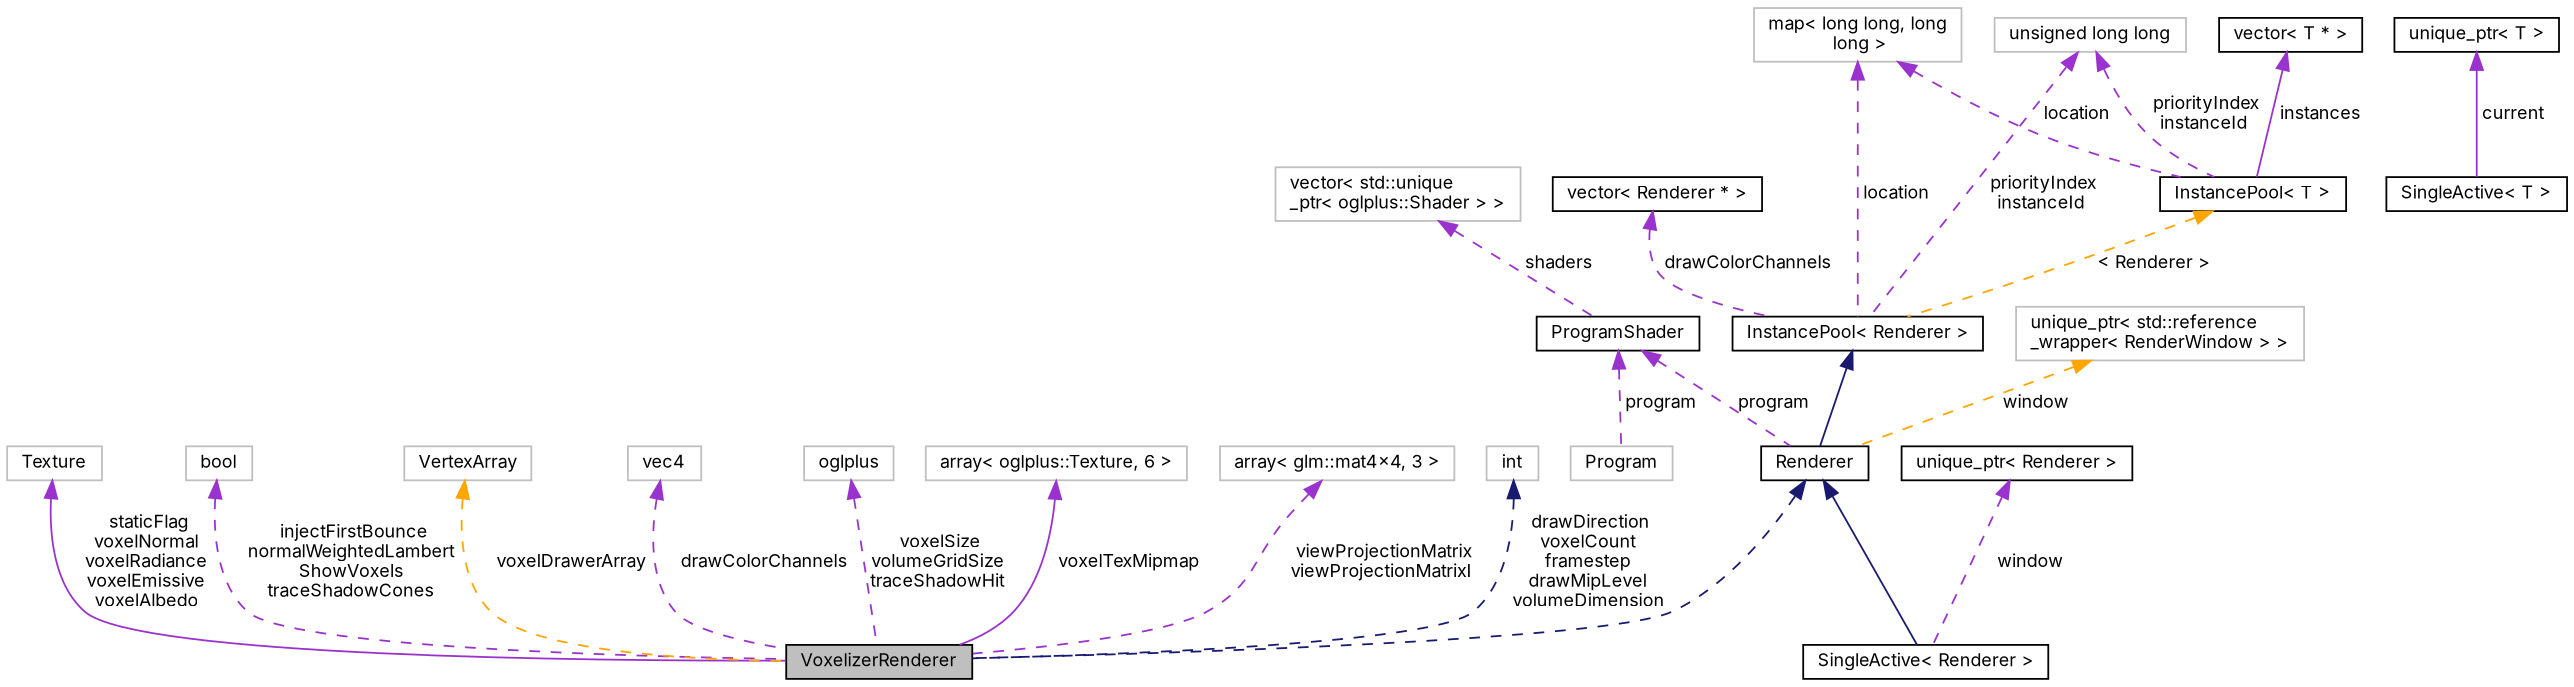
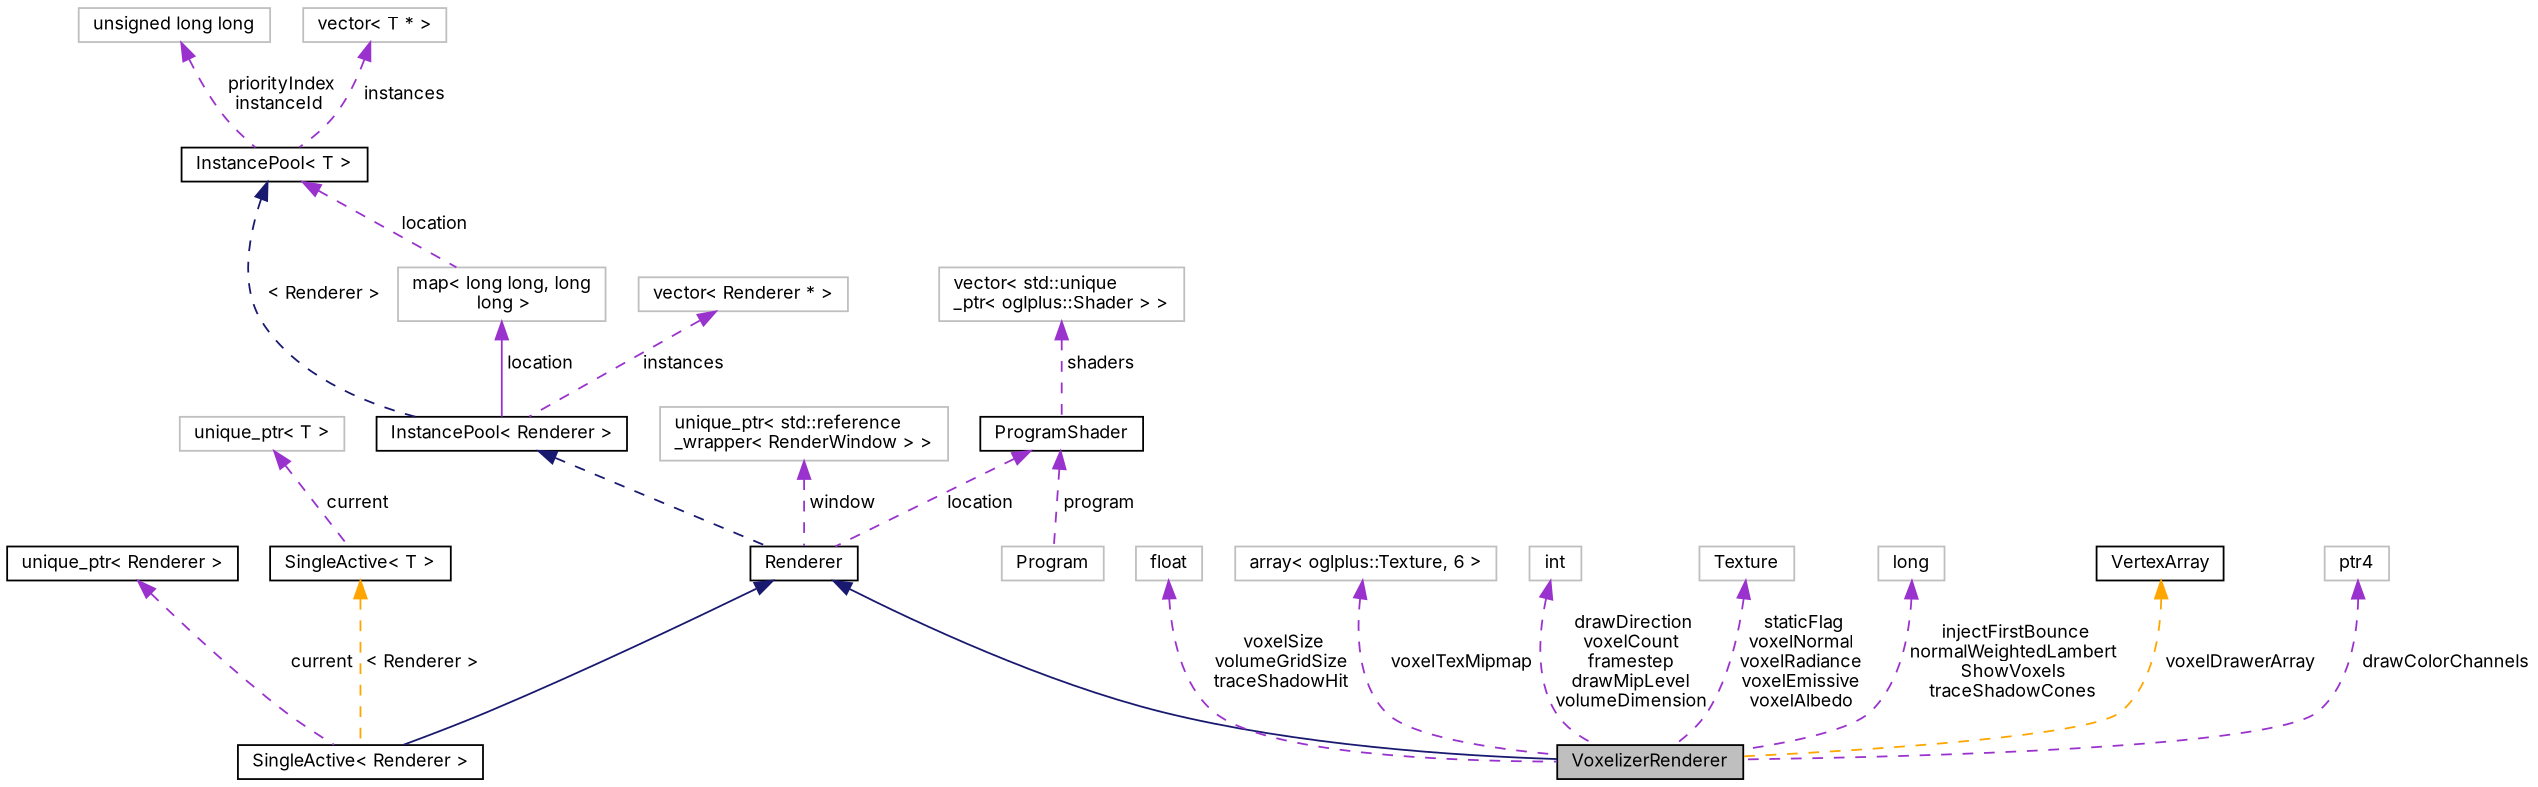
  digraph {
    fontname=Inter
    rankdir=TB
    node [color=grey75 fillcolor=white fontname=Inter fontsize=10 shape=record style=filled]
    edge [color=darkorchid3 dir=back fontname=Inter fontsize=10 labelfontname=Helvetica labelfontsize=10 style=dashed]
    n1 [color=black fillcolor=grey75 fontcolor=black height=0.2 label=VoxelizerRenderer width=0.4]
    n2 [color=black height=0.2 label=Renderer width=0.4]
    n3 [color=black height=0.2 label="SingleActive\< Renderer \>" width=0.4]
    n4 [color=black height=0.2 label="unique_ptr\< Renderer \>" width=0.4]
    n5 [color=black height=0.2 label="SingleActive\< T \>" width=0.4]
-   n6 [color=black height=0.2 label="unique_ptr\< T \>" width=0.4]
+   n6 [height=0.2 label="unique_ptr\< T \>" width=0.4]
    n7 [color=black height=0.2 label="InstancePool\< Renderer \>" width=0.4]
    n8 [height=0.2 label="unsigned long long" width=0.4]
    n9 [color=black height=0.2 label="InstancePool\< T \>" width=0.4]
    n10 [height=0.2 label="map\< long long, long\l long \>" width=0.4]
-   n11 [color=black height=0.2 label="vector\< Renderer * \>" width=0.4]
-   n12 [color=black height=0.2 label="vector\< T * \>" width=0.4]
+   n11 [height=0.2 label="vector\< Renderer * \>" width=0.4]
+   n12 [height=0.2 label="vector\< T * \>" width=0.4]
    n13 [height=0.2 label="unique_ptr\< std::reference\l_wrapper\< RenderWindow \> \>" width=0.4]
    n14 [color=black height=0.2 label=ProgramShader width=0.4]
    n15 [height=0.2 label=Program width=0.4]
    n16 [height=0.2 label="vector\< std::unique\l_ptr\< oglplus::Shader \> \>" width=0.4]
-   n17 [height=0.2 label=oglplus width=0.4]
+   n17 [height=0.2 label=float width=0.4]
    n18 [height=0.2 label="array\< oglplus::Texture, 6 \>" width=0.4]
-   n19 [height=0.2 label="array\< glm::mat4x4, 3 \>" width=0.4]
    n20 [height=0.2 label=int width=0.4]
    n21 [height=0.2 label=Texture width=0.4]
-   n22 [height=0.2 label=bool width=0.4]
-   n23 [height=0.2 label=VertexArray width=0.4]
-   n24 [height=0.2 label=vec4 width=0.4]
-   n2 -> n1 [color=midnightblue]
+   n22 [height=0.2 label=long width=0.4]
+   n23 [color=black height=0.2 label=VertexArray width=0.4]
+   n24 [height=0.2 label=ptr4 width=0.4]
+   n2 -> n1 [color=midnightblue style=solid]
    n2 -> n3 [color=midnightblue style=solid]
-   n4 -> n3 [label=" window"]
-   n6 -> n5 [label=" current" style=solid]
-   n7 -> n2 [color=midnightblue style=solid]
-   n8 -> n7 [label=" priorityIndex\ninstanceId"]
+   n4 -> n3 [label=" current"]
+   n5 -> n3 [color=orange label=" \< Renderer \>"]
+   n6 -> n5 [label=" current"]
+   n7 -> n2 [color=midnightblue]
    n8 -> n9 [label=" priorityIndex\ninstanceId"]
-   n9 -> n7 [color=orange label=" \< Renderer \>"]
-   n10 -> n7 [label=" location"]
-   n10 -> n9 [label=" location"]
-   n11 -> n7 [label=" drawColorChannels"]
-   n12 -> n9 [label=" instances" style=solid]
-   n13 -> n2 [color=orange label=" window"]
-   n14 -> n2 [label=" program"]
+   n9 -> n7 [color=midnightblue label=" \< Renderer \>"]
+   n10 -> n7 [label=" location" style=solid]
+   n9 -> n10 [label=" location"]
+   n11 -> n7 [label=" instances"]
+   n12 -> n9 [label=" instances"]
+   n13 -> n2 [label=" window"]
+   n14 -> n2 [label=" location"]
    n14 -> n15 [label=" program"]
    n16 -> n14 [label=" shaders"]
    n17 -> n1 [label=" voxelSize\nvolumeGridSize\ntraceShadowHit"]
-   n18 -> n1 [label=" voxelTexMipmap" style=solid]
-   n19 -> n1 [label=" viewProjectionMatrix\nviewProjectionMatrixI"]
-   n20 -> n1 [color=midnightblue label=" drawDirection\nvoxelCount\nframestep\ndrawMipLevel\nvolumeDimension"]
-   n21 -> n1 [label=" staticFlag\nvoxelNormal\nvoxelRadiance\nvoxelEmissive\nvoxelAlbedo" style=solid]
+   n18 -> n1 [label=" voxelTexMipmap"]
+   n20 -> n1 [label=" drawDirection\nvoxelCount\nframestep\ndrawMipLevel\nvolumeDimension"]
+   n21 -> n1 [label=" staticFlag\nvoxelNormal\nvoxelRadiance\nvoxelEmissive\nvoxelAlbedo"]
    n22 -> n1 [label=" injectFirstBounce\nnormalWeightedLambert\nShowVoxels\ntraceShadowCones"]
    n23 -> n1 [color=orange label=" voxelDrawerArray"]
    n24 -> n1 [label=" drawColorChannels"]
  }
